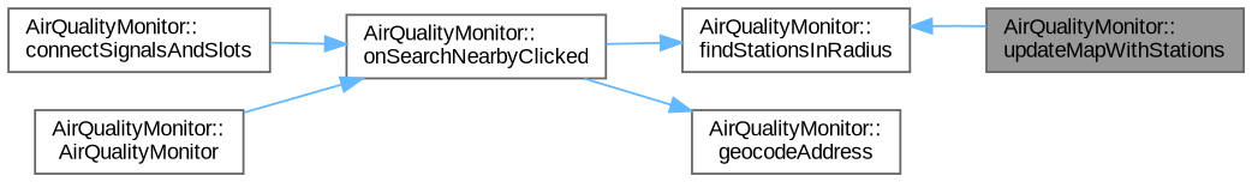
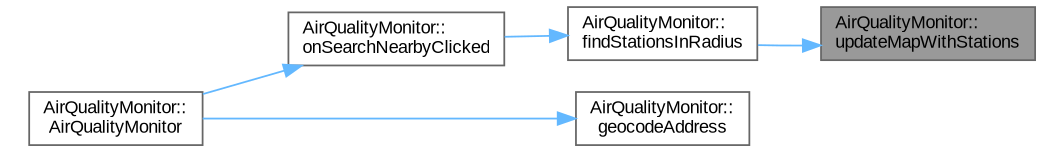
  digraph {
    fontname="Liberation Sans"
    rankdir=RL
    node [color=grey40 fillcolor=white fontname="Liberation Sans" fontsize=10 shape=box style=filled]
    edge [color=steelblue1 dir=back fontname="Liberation Sans" fontsize=10 labelfontname=Helvetica labelfontsize=10 style=solid]
    n1 [color=gray40 fillcolor=grey60 fontcolor=black height=0.2 label="AirQualityMonitor::\lupdateMapWithStations" width=0.4]
    n2 [height=0.2 label="AirQualityMonitor::\lfindStationsInRadius" width=0.4]
    n3 [height=0.2 label="AirQualityMonitor::\lonSearchNearbyClicked" width=0.4]
    n4 [height=0.2 label="AirQualityMonitor::\lgeocodeAddress" width=0.4]
    n5 [height=0.2 label="AirQualityMonitor::\lAirQualityMonitor" width=0.4]
-   n6 [height=0.2 label="AirQualityMonitor::\lconnectSignalsAndSlots" width=0.4]
-   n2 -> n1
+   n1 -> n2
    n2 -> n3
    n3 -> n5
-   n3 -> n6
-   n4 -> n3
+   n4 -> n5
  }
